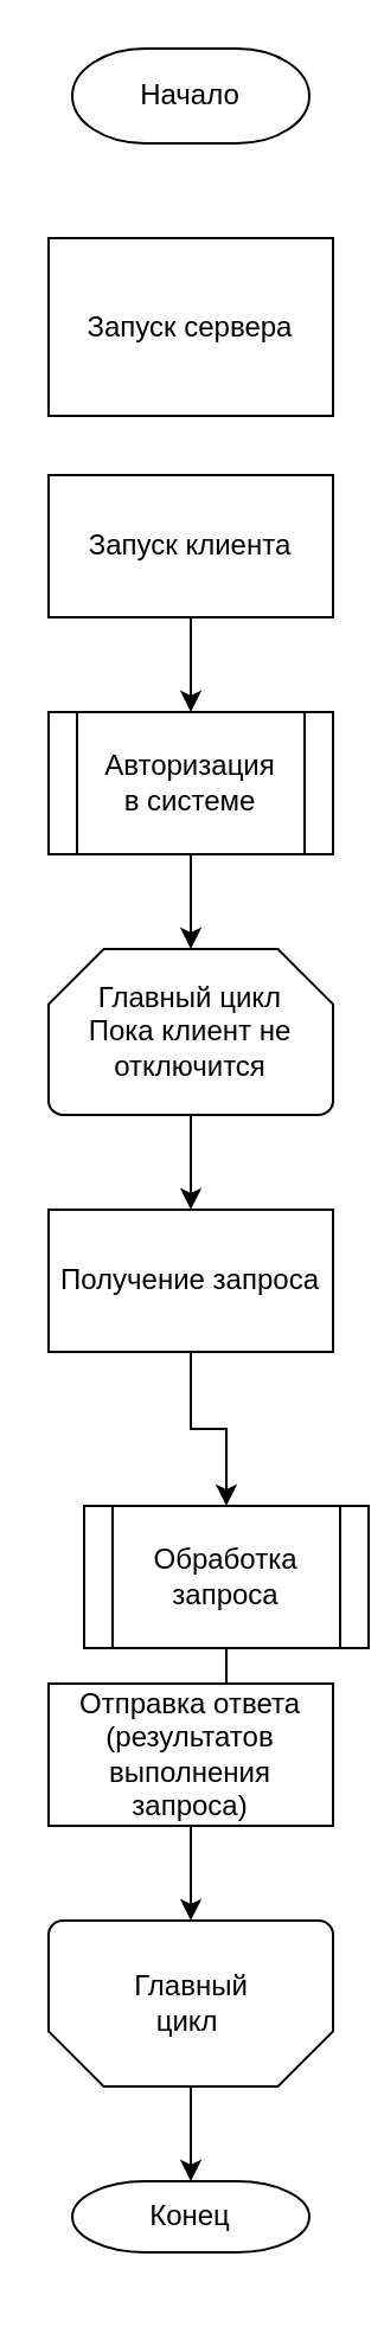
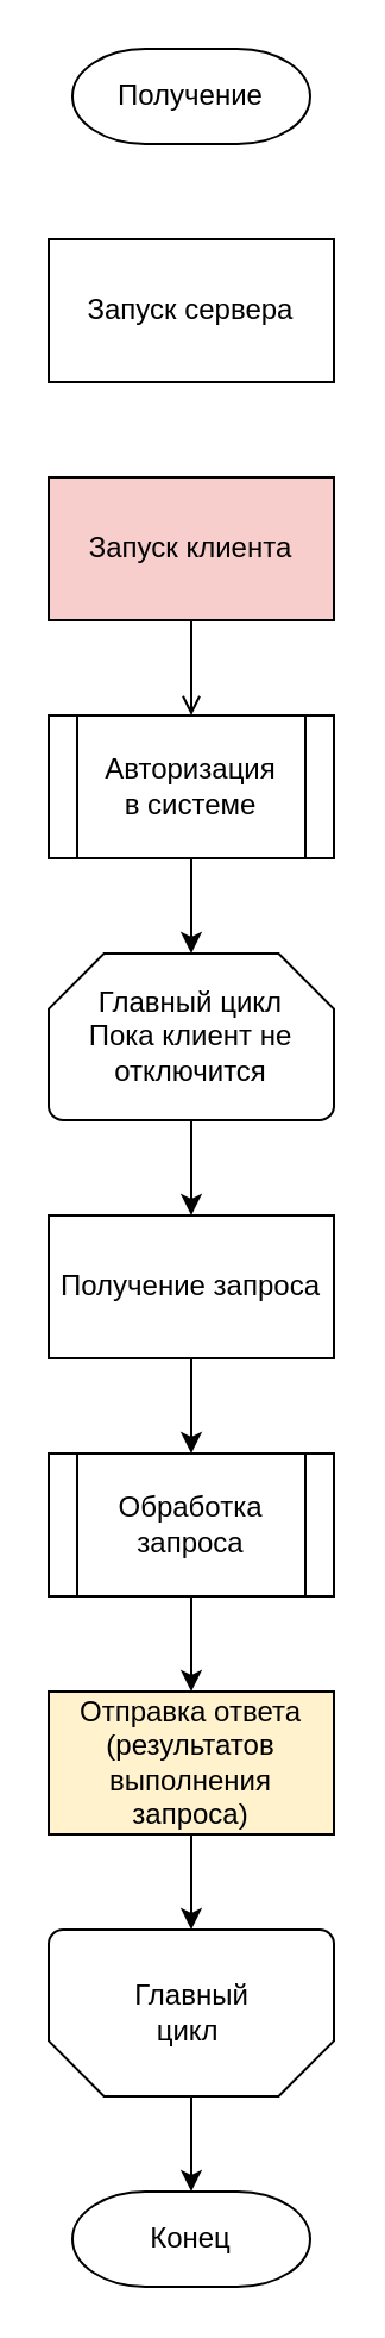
  <mxCell id="0" />
  <mxCell id="1" parent="0" />
- <mxCell id="2" value="Начало" style="strokeWidth=1;html=1;shape=mxgraph.flowchart.terminator;whiteSpace=wrap;" parent="1" vertex="1"><mxGeometry x="30" y="20" width="100" height="40" as="geometry" /></mxCell>
- <mxCell id="3" value="Запуск сервера" style="rounded=0;whiteSpace=wrap;html=1;" parent="1" vertex="1"><mxGeometry x="20" y="100" width="120" height="75" as="geometry" /></mxCell>
- <mxCell id="4" style="edgeStyle=orthogonalEdgeStyle;rounded=0;orthogonalLoop=1;jettySize=auto;html=1;" parent="1" source="5" target="7" edge="1"><mxGeometry relative="1" as="geometry" /></mxCell>
- <mxCell id="5" value="Запуск клиента" style="rounded=0;whiteSpace=wrap;html=1;" parent="1" vertex="1"><mxGeometry x="20" y="200" width="120" height="60" as="geometry" /></mxCell>
+ <mxCell id="2" value="Получение" style="strokeWidth=1;html=1;shape=mxgraph.flowchart.terminator;whiteSpace=wrap;" parent="1" vertex="1"><mxGeometry x="30" y="20" width="100" height="40" as="geometry" /></mxCell>
+ <mxCell id="3" value="Запуск сервера" style="rounded=0;whiteSpace=wrap;html=1;" parent="1" vertex="1"><mxGeometry x="20" y="100" width="120" height="60" as="geometry" /></mxCell>
+ <mxCell id="4" style="edgeStyle=orthogonalEdgeStyle;rounded=0;orthogonalLoop=1;jettySize=auto;html=1;endArrow=open;" parent="1" source="5" target="7" edge="1"><mxGeometry relative="1" as="geometry" /></mxCell>
+ <mxCell id="5" value="Запуск клиента" style="rounded=0;whiteSpace=wrap;html=1;fillColor=#f8cecc;" parent="1" vertex="1"><mxGeometry x="20" y="200" width="120" height="60" as="geometry" /></mxCell>
  <mxCell id="6" style="edgeStyle=orthogonalEdgeStyle;rounded=0;orthogonalLoop=1;jettySize=auto;html=1;" parent="1" source="7" target="9" edge="1"><mxGeometry relative="1" as="geometry" /></mxCell>
  <mxCell id="7" value="Авторизация&lt;div&gt;в системе&lt;/div&gt;" style="shape=process;whiteSpace=wrap;html=1;backgroundOutline=1;" parent="1" vertex="1"><mxGeometry x="20" y="300" width="120" height="60" as="geometry" /></mxCell>
  <mxCell id="8" style="edgeStyle=orthogonalEdgeStyle;rounded=0;orthogonalLoop=1;jettySize=auto;html=1;" parent="1" source="9" target="11" edge="1"><mxGeometry relative="1" as="geometry" /></mxCell>
  <mxCell id="9" value="Главный цикл&lt;div&gt;Пока клиент не отключится&lt;/div&gt;" style="strokeWidth=1;html=1;shape=mxgraph.flowchart.loop_limit;whiteSpace=wrap;" parent="1" vertex="1"><mxGeometry x="20" y="400" width="120" height="70" as="geometry" /></mxCell>
  <mxCell id="10" style="edgeStyle=orthogonalEdgeStyle;rounded=0;orthogonalLoop=1;jettySize=auto;html=1;" parent="1" source="11" target="13" edge="1"><mxGeometry relative="1" as="geometry" /></mxCell>
  <mxCell id="11" value="Получение запроса" style="rounded=0;whiteSpace=wrap;html=1;" parent="1" vertex="1"><mxGeometry x="20" y="510" width="120" height="60" as="geometry" /></mxCell>
  <mxCell id="12" style="edgeStyle=orthogonalEdgeStyle;rounded=0;orthogonalLoop=1;jettySize=auto;html=1;" parent="1" source="13" target="15" edge="1"><mxGeometry relative="1" as="geometry" /></mxCell>
- <mxCell id="13" value="Обработка запроса" style="shape=process;whiteSpace=wrap;html=1;backgroundOutline=1;" parent="1" vertex="1"><mxGeometry x="35" y="635" width="120" height="60" as="geometry" /></mxCell>
+ <mxCell id="13" value="Обработка запроса" style="shape=process;whiteSpace=wrap;html=1;backgroundOutline=1;" parent="1" vertex="1"><mxGeometry x="20" y="610" width="120" height="60" as="geometry" /></mxCell>
  <mxCell id="14" style="edgeStyle=orthogonalEdgeStyle;rounded=0;orthogonalLoop=1;jettySize=auto;html=1;" parent="1" source="15" target="16" edge="1"><mxGeometry relative="1" as="geometry" /></mxCell>
- <mxCell id="15" value="Отправка ответа&lt;div&gt;(результатов выполнения запроса)&lt;/div&gt;" style="rounded=0;whiteSpace=wrap;html=1;" parent="1" vertex="1"><mxGeometry x="20" y="710" width="120" height="60" as="geometry" /></mxCell>
+ <mxCell id="15" value="Отправка ответа&lt;div&gt;(результатов выполнения запроса)&lt;/div&gt;" style="rounded=0;whiteSpace=wrap;html=1;fillColor=#fff2cc;" parent="1" vertex="1"><mxGeometry x="20" y="710" width="120" height="60" as="geometry" /></mxCell>
  <mxCell id="16" value="" style="strokeWidth=1;html=1;shape=mxgraph.flowchart.loop_limit;whiteSpace=wrap;rotation=-180;" parent="1" vertex="1"><mxGeometry x="20" y="810" width="120" height="70" as="geometry" /></mxCell>
  <mxCell id="17" style="edgeStyle=orthogonalEdgeStyle;rounded=0;orthogonalLoop=1;jettySize=auto;html=1;" parent="1" source="16" target="19" edge="1"><mxGeometry relative="1" as="geometry" /></mxCell>
  <mxCell id="18" value="&lt;span style=&quot;text-wrap: wrap;&quot;&gt;Главный цикл&amp;nbsp;&lt;/span&gt;" style="text;html=1;align=center;verticalAlign=middle;resizable=0;points=[];autosize=1;strokeColor=none;fillColor=none;" parent="1" vertex="1"><mxGeometry x="30" y="830" width="100" height="30" as="geometry" /></mxCell>
- <mxCell id="19" value="Конец" style="strokeWidth=1;html=1;shape=mxgraph.flowchart.terminator;whiteSpace=wrap;" parent="1" vertex="1"><mxGeometry x="30" y="920" width="100" height="30" as="geometry" /></mxCell>
+ <mxCell id="19" value="Конец" style="strokeWidth=1;html=1;shape=mxgraph.flowchart.terminator;whiteSpace=wrap;" parent="1" vertex="1"><mxGeometry x="30" y="920" width="100" height="40" as="geometry" /></mxCell>
